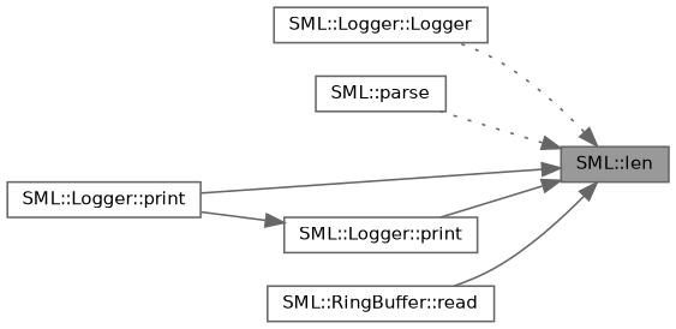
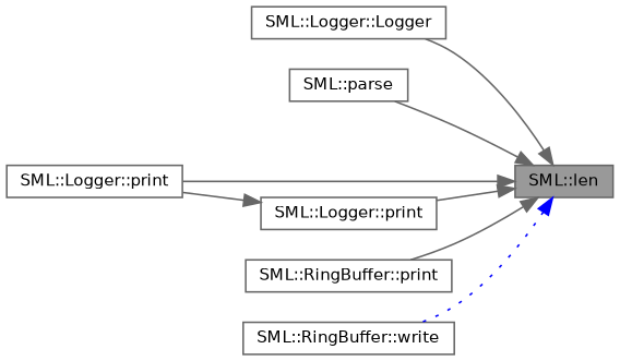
  digraph {
    rankdir=RL
    node [color=grey40 fillcolor=white fontname=Helvetica fontsize=10 shape=box style=filled]
    edge [color=gray40 dir=back fontname=Helvetica fontsize=10 labelfontname=Helvetica labelfontsize=10 style=solid]
    n1 [color=gray40 fillcolor=grey60 fontcolor=black height=0.2 label="SML::len" width=0.4]
    n2 [height=0.2 label="SML::Logger::Logger" width=0.4]
    n3 [height=0.2 label="SML::parse" width=0.4]
    n4 [height=0.2 label="SML::Logger::print" width=0.4]
    n5 [height=0.2 label="SML::Logger::print" width=0.4]
-   n6 [height=0.2 label="SML::RingBuffer::read" width=0.4]
-   n1 -> n2 [style=dotted]
-   n1 -> n3 [style=dotted]
+   n6 [height=0.2 label="SML::RingBuffer::print" width=0.4]
+   n7 [height=0.2 label="SML::RingBuffer::write" width=0.4]
+   n1 -> n2
+   n1 -> n3
    n1 -> n4
    n1 -> n5
    n1 -> n6
+   n1 -> n7 [color=blue style=dotted]
    n5 -> n4
  }
